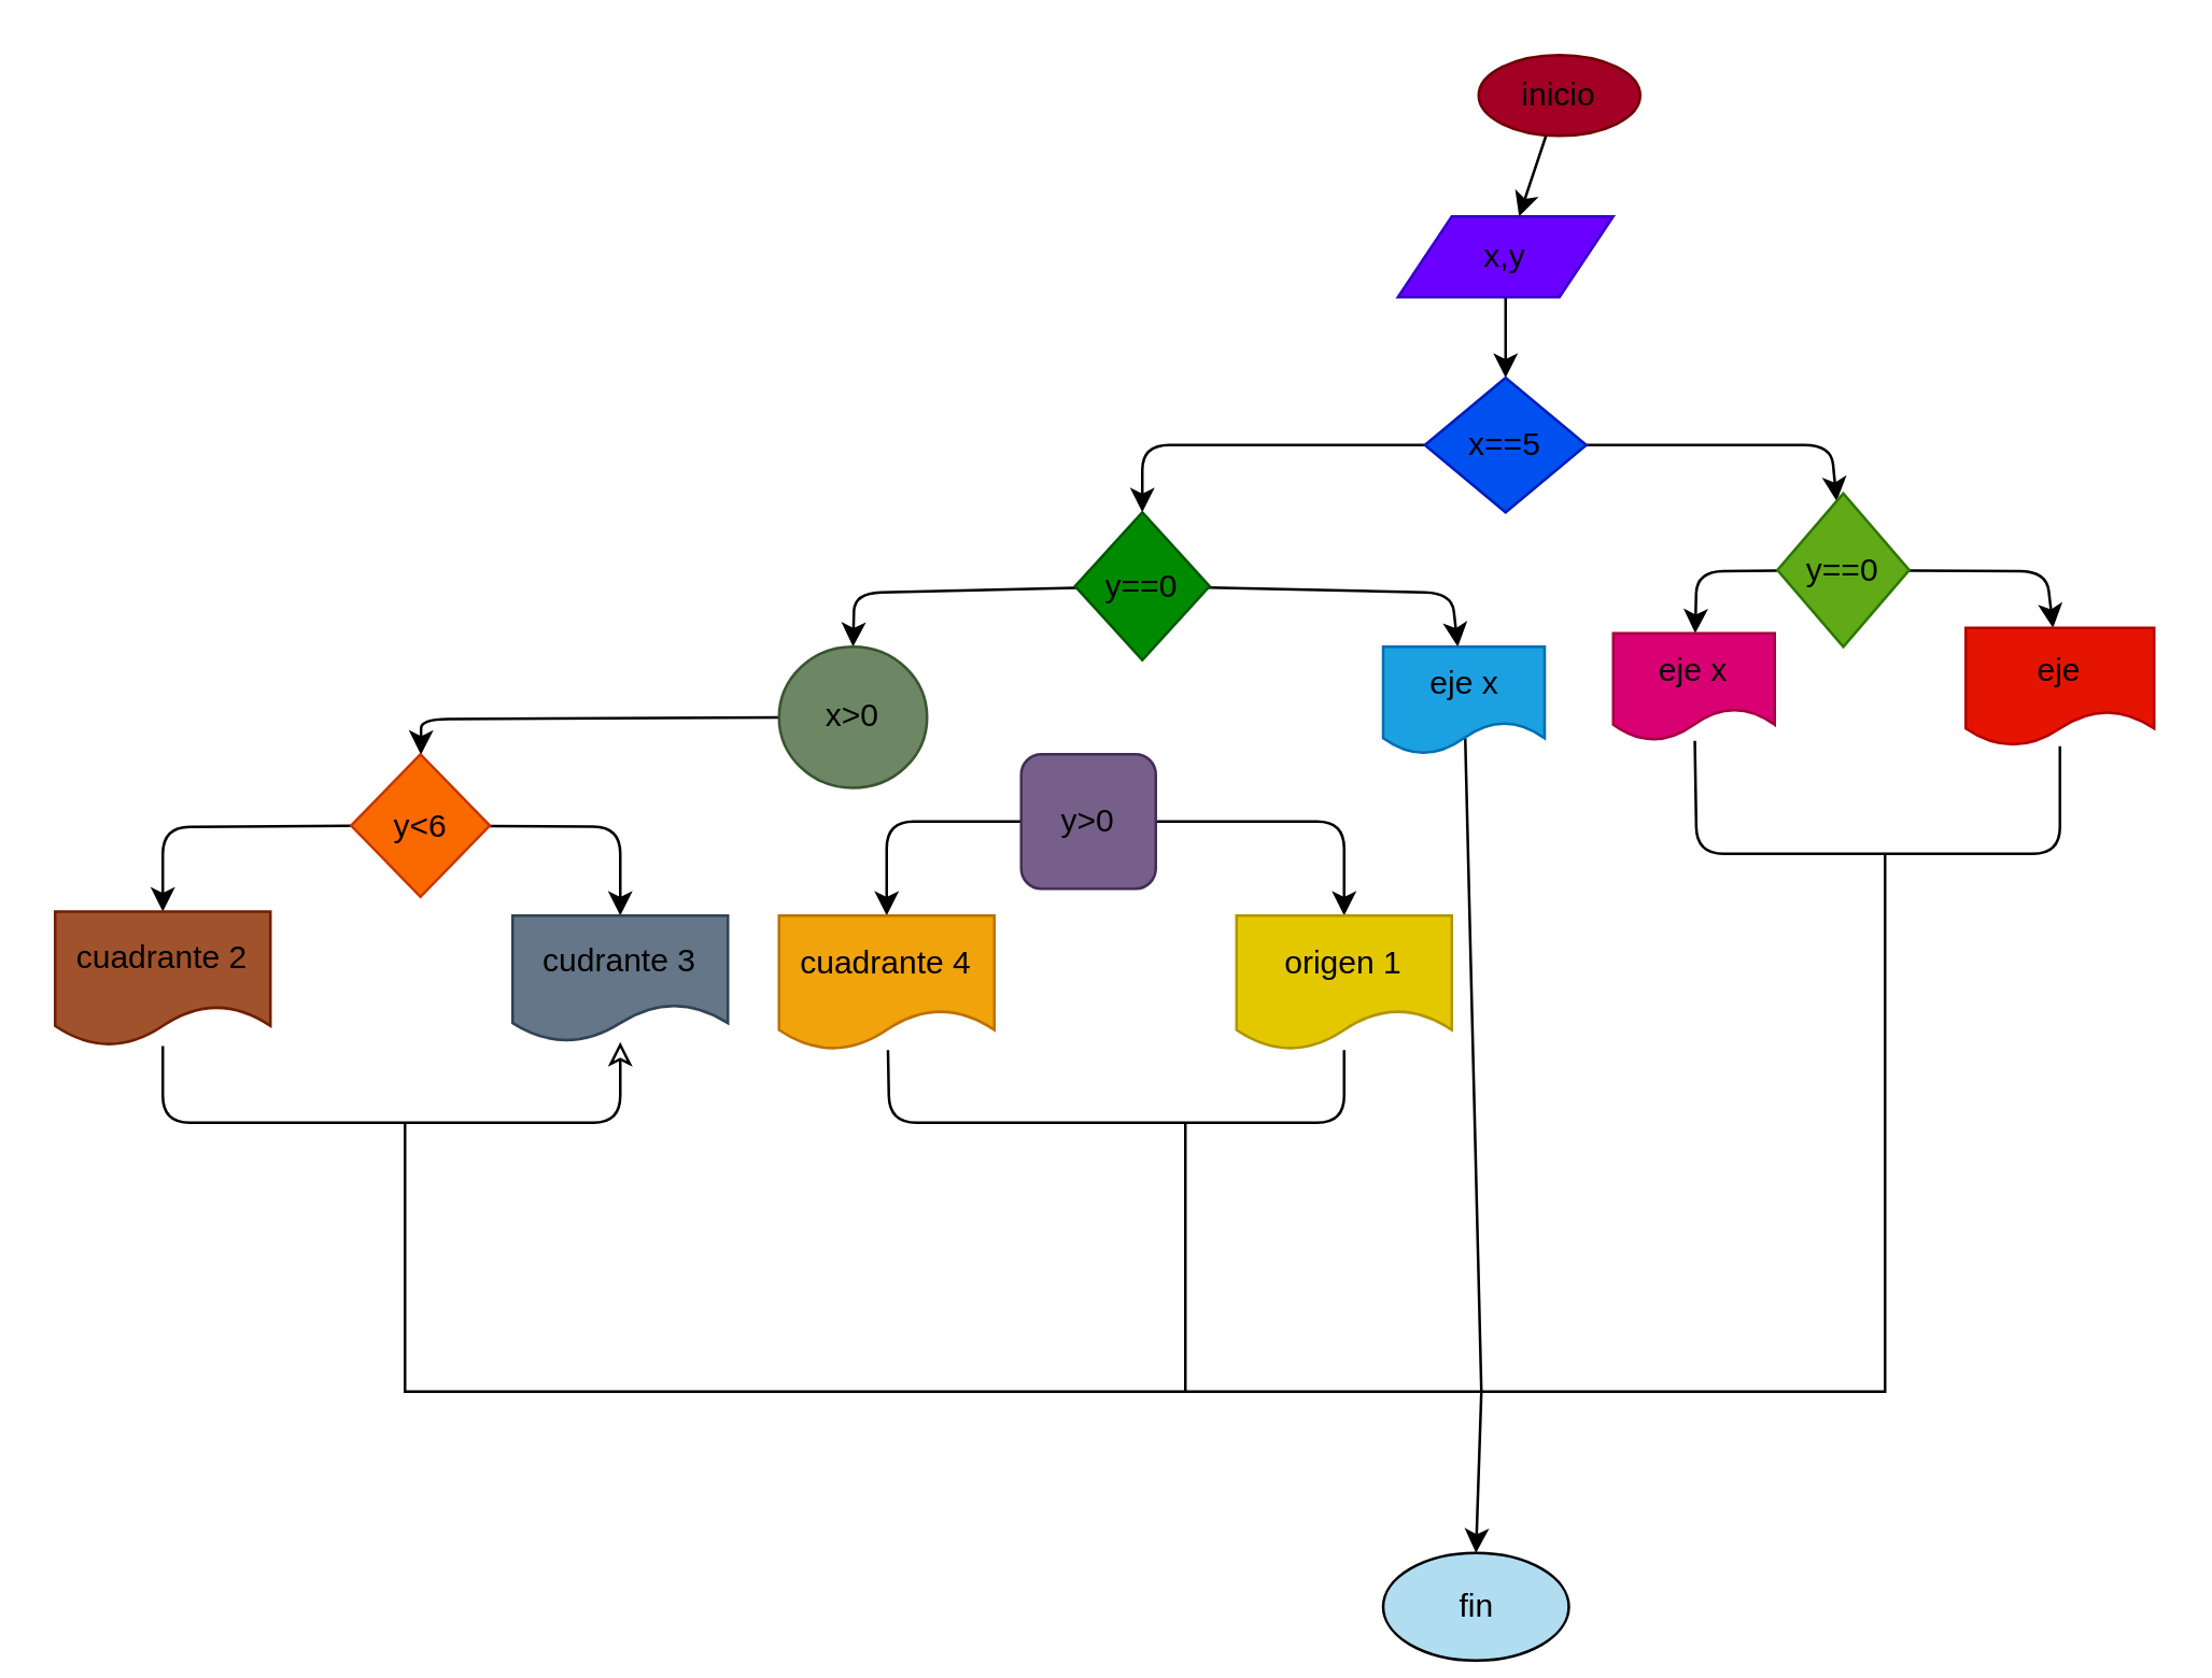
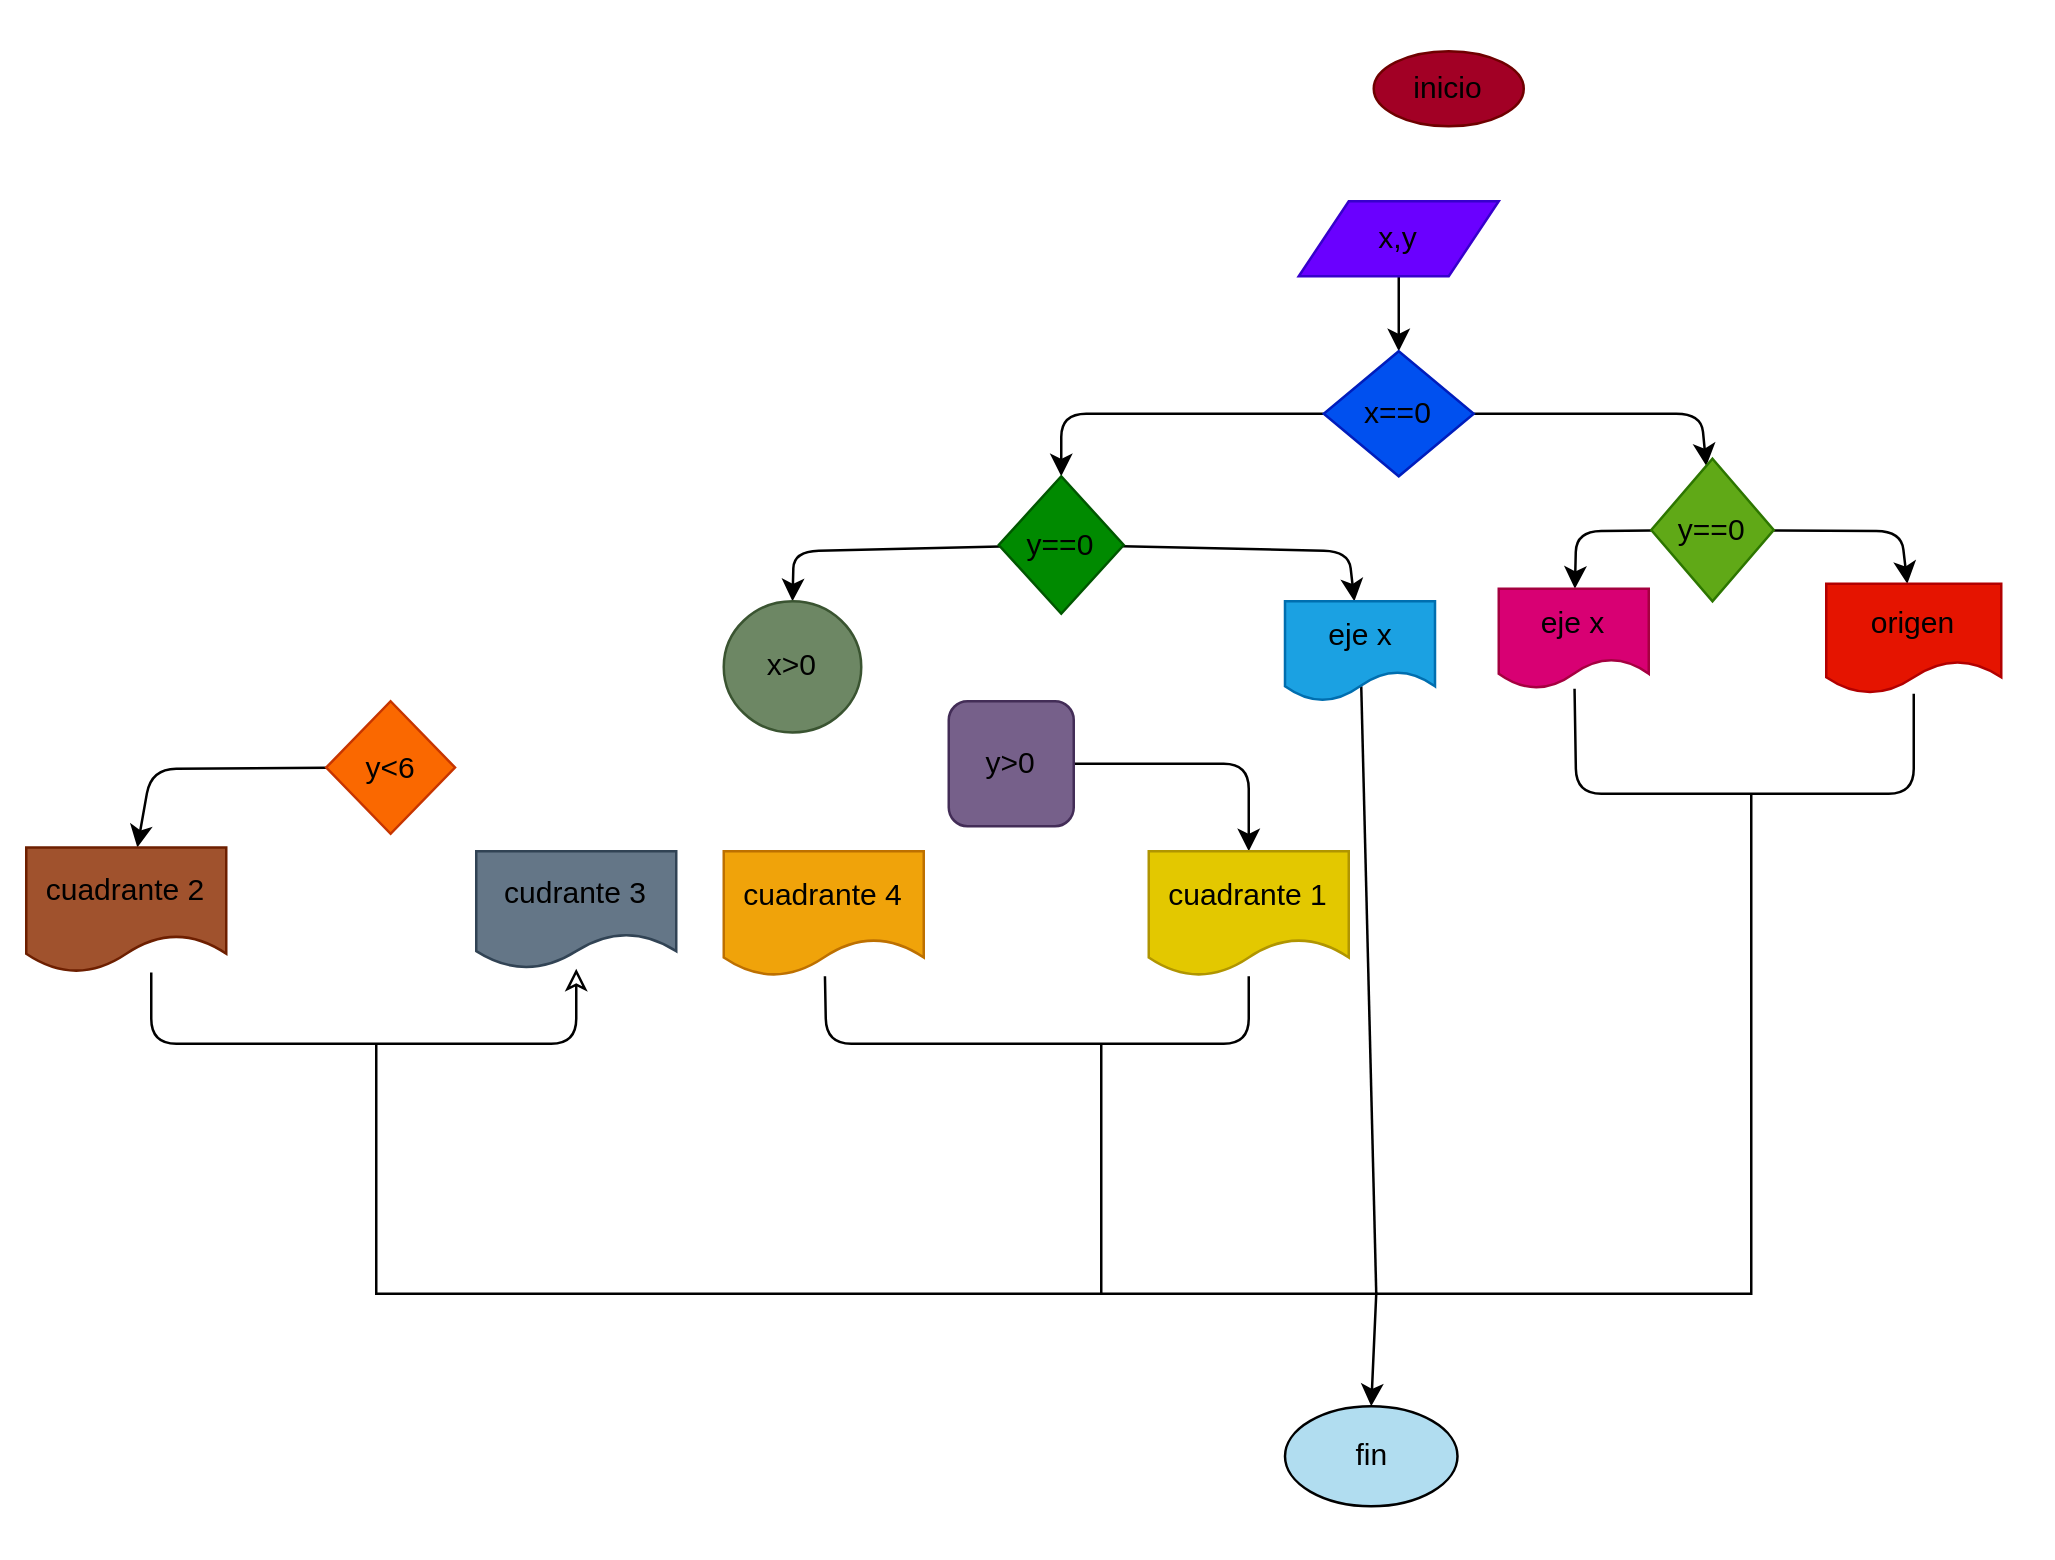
  <mxCell id="0" />
  <mxCell id="1" parent="0" />
- <mxCell id="2" value="" style="edgeStyle=none;html=1;" edge="1" parent="1" source="3" target="5"><mxGeometry relative="1" as="geometry" /></mxCell>
  <mxCell id="3" value="&lt;font color=&quot;#000000&quot;&gt;inicio&lt;/font&gt;" style="ellipse;whiteSpace=wrap;html=1;fillColor=#a20025;fontColor=#ffffff;strokeColor=#6F0000;" vertex="1" parent="1"><mxGeometry x="549" y="20" width="60" height="30" as="geometry" /></mxCell>
  <mxCell id="4" value="" style="edgeStyle=none;html=1;" edge="1" parent="1" source="5" target="8"><mxGeometry relative="1" as="geometry" /></mxCell>
  <mxCell id="5" value="&lt;font color=&quot;#000000&quot;&gt;x,y&lt;/font&gt;" style="shape=parallelogram;perimeter=parallelogramPerimeter;whiteSpace=wrap;html=1;fixedSize=1;fillColor=#6a00ff;fontColor=#ffffff;strokeColor=#3700CC;" vertex="1" parent="1"><mxGeometry x="519" y="80" width="80" height="30" as="geometry" /></mxCell>
  <mxCell id="6" value="" style="edgeStyle=none;html=1;" edge="1" parent="1" source="8" target="11"><mxGeometry relative="1" as="geometry"><Array as="points"><mxPoint x="424" y="165" /></Array></mxGeometry></mxCell>
  <mxCell id="7" value="" style="edgeStyle=none;html=1;" edge="1" parent="1" source="8" target="30"><mxGeometry relative="1" as="geometry"><Array as="points"><mxPoint x="680" y="165" /></Array></mxGeometry></mxCell>
- <mxCell id="8" value="&lt;font color=&quot;#000000&quot;&gt;x==5&lt;/font&gt;" style="rhombus;whiteSpace=wrap;html=1;fillColor=#0050ef;fontColor=#ffffff;strokeColor=#001DBC;" vertex="1" parent="1"><mxGeometry x="529" y="140" width="60" height="50" as="geometry" /></mxCell>
+ <mxCell id="8" value="&lt;font color=&quot;#000000&quot;&gt;x==0&lt;/font&gt;" style="rhombus;whiteSpace=wrap;html=1;fillColor=#0050ef;fontColor=#ffffff;strokeColor=#001DBC;" vertex="1" parent="1"><mxGeometry x="529" y="140" width="60" height="50" as="geometry" /></mxCell>
  <mxCell id="9" value="" style="edgeStyle=none;html=1;" edge="1" parent="1" source="11" target="13"><mxGeometry relative="1" as="geometry"><Array as="points"><mxPoint x="539" y="220" /></Array></mxGeometry></mxCell>
  <mxCell id="10" value="" style="edgeStyle=none;html=1;" edge="1" parent="1" source="11" target="15"><mxGeometry relative="1" as="geometry"><Array as="points"><mxPoint x="317" y="220" /></Array></mxGeometry></mxCell>
  <mxCell id="11" value="&lt;font color=&quot;#000000&quot;&gt;y==0&lt;/font&gt;" style="rhombus;whiteSpace=wrap;html=1;fillColor=#008a00;fontColor=#ffffff;strokeColor=#005700;" vertex="1" parent="1"><mxGeometry x="399" y="190" width="50" height="55" as="geometry" /></mxCell>
  <mxCell id="12" style="edgeStyle=none;rounded=1;html=1;startArrow=none;startFill=0;endArrow=none;endFill=0;elbow=vertical;" edge="1" parent="1"><mxGeometry relative="1" as="geometry"><mxPoint x="550" y="517" as="targetPoint" /><mxPoint x="544" y="274" as="sourcePoint" /></mxGeometry></mxCell>
  <mxCell id="13" value="&lt;font color=&quot;#000000&quot;&gt;eje x&lt;/font&gt;" style="shape=document;whiteSpace=wrap;html=1;boundedLbl=1;fillColor=#1ba1e2;fontColor=#ffffff;strokeColor=#006EAF;" vertex="1" parent="1"><mxGeometry x="513.5" y="240" width="60" height="40" as="geometry" /></mxCell>
- <mxCell id="14" value="" style="edgeStyle=none;html=1;" edge="1" parent="1" source="15" target="24"><mxGeometry relative="1" as="geometry"><Array as="points"><mxPoint x="156" y="267" /></Array></mxGeometry></mxCell>
  <mxCell id="15" value="&lt;font color=&quot;#000000&quot;&gt;x&amp;gt;0&lt;/font&gt;" style="ellipse;whiteSpace=wrap;html=1;fillColor=#6d8764;fontColor=#ffffff;strokeColor=#3A5431;" vertex="1" parent="1"><mxGeometry x="289" y="240" width="55" height="52.5" as="geometry" /></mxCell>
  <mxCell id="16" value="" style="edgeStyle=none;html=1;" edge="1" parent="1" source="18" target="19"><mxGeometry relative="1" as="geometry"><Array as="points"><mxPoint x="499" y="305" /></Array></mxGeometry></mxCell>
- <mxCell id="17" value="" style="edgeStyle=none;html=1;" edge="1" parent="1" source="18" target="21"><mxGeometry relative="1" as="geometry"><Array as="points"><mxPoint x="329" y="305" /></Array></mxGeometry></mxCell>
  <mxCell id="18" value="&lt;font color=&quot;#000000&quot;&gt;y&amp;gt;0&lt;/font&gt;" style="whiteSpace=wrap;html=1;fillColor=#76608a;fontColor=#ffffff;strokeColor=#432D57;rounded=1;" vertex="1" parent="1"><mxGeometry x="379" y="280" width="50" height="50" as="geometry" /></mxCell>
- <mxCell id="19" value="origen 1" style="shape=document;whiteSpace=wrap;html=1;boundedLbl=1;fillColor=#e3c800;fontColor=#000000;strokeColor=#B09500;" vertex="1" parent="1"><mxGeometry x="459" y="340" width="80" height="50" as="geometry" /></mxCell>
+ <mxCell id="19" value="cuadrante 1" style="shape=document;whiteSpace=wrap;html=1;boundedLbl=1;fillColor=#e3c800;fontColor=#000000;strokeColor=#B09500;" vertex="1" parent="1"><mxGeometry x="459" y="340" width="80" height="50" as="geometry" /></mxCell>
  <mxCell id="20" value="" style="edgeStyle=none;rounded=1;html=1;startArrow=none;startFill=0;endArrow=none;endFill=0;elbow=vertical;" edge="1" parent="1" source="21" target="19"><mxGeometry relative="1" as="geometry"><Array as="points"><mxPoint x="330" y="417" /><mxPoint x="410" y="417" /><mxPoint x="499" y="417" /></Array></mxGeometry></mxCell>
  <mxCell id="21" value="cuadrante 4" style="shape=document;whiteSpace=wrap;html=1;boundedLbl=1;fillColor=#f0a30a;fontColor=#000000;strokeColor=#BD7000;" vertex="1" parent="1"><mxGeometry x="289" y="340" width="80" height="50" as="geometry" /></mxCell>
- <mxCell id="22" value="" style="edgeStyle=none;html=1;" edge="1" parent="1" source="24" target="25"><mxGeometry relative="1" as="geometry"><Array as="points"><mxPoint x="230" y="307" /></Array></mxGeometry></mxCell>
  <mxCell id="23" value="" style="edgeStyle=none;html=1;" edge="1" parent="1" source="24" target="27"><mxGeometry relative="1" as="geometry"><Array as="points"><mxPoint x="60" y="307" /></Array></mxGeometry></mxCell>
  <mxCell id="24" value="y&amp;lt;6" style="rhombus;whiteSpace=wrap;html=1;fillColor=#fa6800;fontColor=#000000;strokeColor=#C73500;" vertex="1" parent="1"><mxGeometry x="130" y="280" width="51.5" height="53" as="geometry" /></mxCell>
  <mxCell id="25" value="&lt;font color=&quot;#000000&quot;&gt;cudrante 3&lt;/font&gt;" style="shape=document;whiteSpace=wrap;html=1;boundedLbl=1;fillColor=#647687;fontColor=#ffffff;strokeColor=#314354;" vertex="1" parent="1"><mxGeometry x="190" y="340" width="80" height="47" as="geometry" /></mxCell>
  <mxCell id="26" value="" style="edgeStyle=orthogonalEdgeStyle;html=1;elbow=vertical;startArrow=none;startFill=0;endArrow=classic;endFill=0;rounded=1;" edge="1" parent="1" source="27" target="25"><mxGeometry relative="1" as="geometry"><Array as="points"><mxPoint x="60" y="417" /><mxPoint x="230" y="417" /></Array></mxGeometry></mxCell>
- <mxCell id="27" value="&lt;font color=&quot;#000000&quot;&gt;cuadrante 2&lt;/font&gt;" style="shape=document;whiteSpace=wrap;html=1;boundedLbl=1;fillColor=#a0522d;fontColor=#ffffff;strokeColor=#6D1F00;" vertex="1" parent="1"><mxGeometry x="20" y="338.5" width="80" height="50" as="geometry" /></mxCell>
+ <mxCell id="27" value="&lt;font color=&quot;#000000&quot;&gt;cuadrante 2&lt;/font&gt;" style="shape=document;whiteSpace=wrap;html=1;boundedLbl=1;fillColor=#a0522d;fontColor=#ffffff;strokeColor=#6D1F00;" vertex="1" parent="1"><mxGeometry x="10" y="338.5" width="80" height="50" as="geometry" /></mxCell>
  <mxCell id="28" value="" style="edgeStyle=none;html=1;" edge="1" parent="1" source="30" target="32"><mxGeometry relative="1" as="geometry"><Array as="points"><mxPoint x="760" y="212" /></Array></mxGeometry></mxCell>
  <mxCell id="29" value="" style="edgeStyle=none;html=1;" edge="1" parent="1" source="30" target="33"><mxGeometry relative="1" as="geometry"><Array as="points"><mxPoint x="630" y="212" /></Array></mxGeometry></mxCell>
  <mxCell id="30" value="&lt;font color=&quot;#000000&quot;&gt;y==0&lt;/font&gt;" style="rhombus;whiteSpace=wrap;html=1;fillColor=#60a917;fontColor=#ffffff;strokeColor=#2D7600;" vertex="1" parent="1"><mxGeometry x="660" y="183" width="49" height="57" as="geometry" /></mxCell>
  <mxCell id="31" value="" style="edgeStyle=none;rounded=1;html=1;startArrow=none;startFill=0;endArrow=none;endFill=0;elbow=vertical;" edge="1" parent="1" source="32" target="33"><mxGeometry relative="1" as="geometry"><Array as="points"><mxPoint x="765" y="317" /><mxPoint x="710" y="317" /><mxPoint x="630" y="317" /></Array></mxGeometry></mxCell>
- <mxCell id="32" value="&lt;font color=&quot;#000000&quot;&gt;eje&lt;/font&gt;" style="shape=document;whiteSpace=wrap;html=1;boundedLbl=1;fillColor=#e51400;fontColor=#ffffff;strokeColor=#B20000;" vertex="1" parent="1"><mxGeometry x="730" y="233" width="70" height="44" as="geometry" /></mxCell>
+ <mxCell id="32" value="&lt;font color=&quot;#000000&quot;&gt;origen&lt;/font&gt;" style="shape=document;whiteSpace=wrap;html=1;boundedLbl=1;fillColor=#e51400;fontColor=#ffffff;strokeColor=#B20000;" vertex="1" parent="1"><mxGeometry x="730" y="233" width="70" height="44" as="geometry" /></mxCell>
  <mxCell id="33" value="&lt;font color=&quot;#000000&quot;&gt;eje x&lt;/font&gt;" style="shape=document;whiteSpace=wrap;html=1;boundedLbl=1;fillColor=#d80073;fontColor=#ffffff;strokeColor=#A50040;" vertex="1" parent="1"><mxGeometry x="599" y="235" width="60" height="40" as="geometry" /></mxCell>
- <mxCell id="34" value="&lt;font color=&quot;#000000&quot;&gt;fin&lt;/font&gt;" style="ellipse;whiteSpace=wrap;html=1;fillColor=#b1ddf0;strokeColor=#000000;" vertex="1" parent="1"><mxGeometry x="513.5" y="577" width="69" height="40" as="geometry" /></mxCell>
+ <mxCell id="34" value="&lt;font color=&quot;#000000&quot;&gt;fin&lt;/font&gt;" style="ellipse;whiteSpace=wrap;html=1;fillColor=#b1ddf0;strokeColor=#000000;" vertex="1" parent="1"><mxGeometry x="513.5" y="562" width="69" height="40" as="geometry" /></mxCell>
  <mxCell id="35" value="" style="endArrow=classic;html=1;rounded=0;elbow=vertical;entryX=0.5;entryY=0;entryDx=0;entryDy=0;" edge="1" parent="1" target="34"><mxGeometry width="50" height="50" relative="1" as="geometry"><mxPoint x="150" y="417" as="sourcePoint" /><mxPoint x="370" y="517" as="targetPoint" /><Array as="points"><mxPoint x="150" y="517" /><mxPoint x="550" y="517" /></Array></mxGeometry></mxCell>
  <mxCell id="36" value="" style="endArrow=none;startArrow=none;html=1;rounded=1;elbow=vertical;startFill=0;endFill=0;" edge="1" parent="1"><mxGeometry width="50" height="50" relative="1" as="geometry"><mxPoint x="440" y="417" as="sourcePoint" /><mxPoint x="440" y="517" as="targetPoint" /></mxGeometry></mxCell>
  <mxCell id="37" value="" style="endArrow=none;startArrow=none;html=1;rounded=0;elbow=vertical;startFill=0;endFill=0;" edge="1" parent="1"><mxGeometry width="50" height="50" relative="1" as="geometry"><mxPoint x="550" y="517" as="sourcePoint" /><mxPoint x="700" y="317" as="targetPoint" /><Array as="points"><mxPoint x="700" y="517" /></Array></mxGeometry></mxCell>
